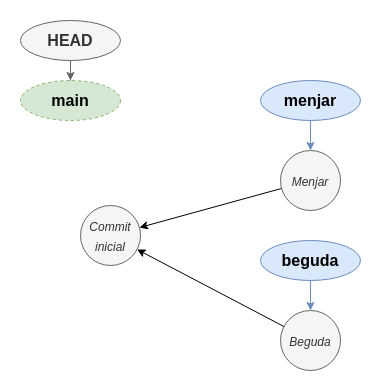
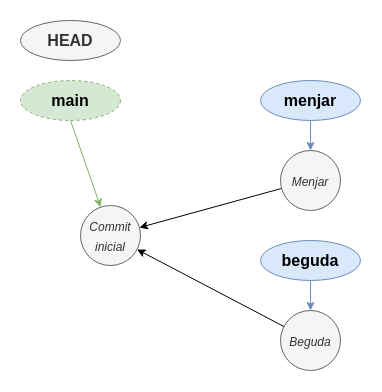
  <mxCell id="0" />
  <mxCell id="1" parent="0" />
  <mxCell id="2" value="&lt;i style=&quot;font-size: 16px;&quot;&gt;&lt;font style=&quot;font-size: 12px;&quot;&gt;Commit inicial&lt;/font&gt;&lt;/i&gt;" style="ellipse;whiteSpace=wrap;html=1;fillColor=#f5f5f5;fontColor=#333333;strokeColor=#666666;" vertex="1" parent="1"><mxGeometry x="80" y="205" width="60" height="60" as="geometry" /></mxCell>
  <mxCell id="3" style="rounded=0;orthogonalLoop=1;jettySize=auto;html=1;" edge="1" parent="1" source="4" target="2"><mxGeometry relative="1" as="geometry" /></mxCell>
  <mxCell id="4" value="&lt;i style=&quot;font-size: 16px;&quot;&gt;&lt;font style=&quot;font-size: 12px;&quot;&gt;Menjar&lt;/font&gt;&lt;/i&gt;" style="ellipse;whiteSpace=wrap;html=1;fillColor=#f5f5f5;fontColor=#333333;strokeColor=#666666;" vertex="1" parent="1"><mxGeometry x="280" y="150" width="60" height="60" as="geometry" /></mxCell>
  <mxCell id="5" style="rounded=0;orthogonalLoop=1;jettySize=auto;html=1;exitX=0.5;exitY=1;exitDx=0;exitDy=0;fillColor=#dae8fc;strokeColor=#6c8ebf;" edge="1" parent="1" source="6" target="4"><mxGeometry relative="1" as="geometry"><mxPoint x="269" y="170" as="targetPoint" /></mxGeometry></mxCell>
  <mxCell id="6" value="menjar" style="ellipse;whiteSpace=wrap;html=1;fillColor=#dae8fc;strokeColor=#6c8ebf;fontSize=16;fontStyle=1" vertex="1" parent="1"><mxGeometry x="260" y="80" width="100" height="40" as="geometry" /></mxCell>
  <mxCell id="7" value="&lt;i style=&quot;font-size: 16px;&quot;&gt;&lt;font style=&quot;font-size: 12px;&quot;&gt;Beguda&lt;/font&gt;&lt;/i&gt;" style="ellipse;whiteSpace=wrap;html=1;fillColor=#f5f5f5;fontColor=#333333;strokeColor=#666666;" vertex="1" parent="1"><mxGeometry x="280" y="310" width="60" height="60" as="geometry" /></mxCell>
  <mxCell id="8" style="rounded=0;orthogonalLoop=1;jettySize=auto;html=1;exitX=0.5;exitY=1;exitDx=0;exitDy=0;fillColor=#dae8fc;strokeColor=#6c8ebf;" edge="1" parent="1" source="9" target="7"><mxGeometry relative="1" as="geometry"><mxPoint x="229" y="315" as="targetPoint" /></mxGeometry></mxCell>
  <mxCell id="9" value="beguda" style="ellipse;whiteSpace=wrap;html=1;fillColor=#dae8fc;strokeColor=#6c8ebf;fontSize=16;fontStyle=1" vertex="1" parent="1"><mxGeometry x="260" y="240" width="100" height="40" as="geometry" /></mxCell>
  <mxCell id="10" style="rounded=0;orthogonalLoop=1;jettySize=auto;html=1;" edge="1" parent="1" source="7" target="2"><mxGeometry relative="1" as="geometry"><mxPoint x="315" y="128.5" as="sourcePoint" /><mxPoint x="167" y="271.5" as="targetPoint" /></mxGeometry></mxCell>
+ <mxCell id="11" style="rounded=0;orthogonalLoop=1;jettySize=auto;html=1;exitX=0.5;exitY=1;exitDx=0;exitDy=0;fillColor=#d5e8d4;strokeColor=#82b366;" edge="1" parent="1" source="12" target="2"><mxGeometry relative="1" as="geometry"><mxPoint x="545" y="150" as="targetPoint" /></mxGeometry></mxCell>
  <mxCell id="12" value="main" style="ellipse;whiteSpace=wrap;html=1;fillColor=#d5e8d4;strokeColor=#82b366;fontSize=16;fontStyle=1;dashed=1;" vertex="1" parent="1"><mxGeometry x="20" y="80" width="100" height="40" as="geometry" /></mxCell>
- <mxCell id="13" style="edgeStyle=orthogonalEdgeStyle;rounded=0;orthogonalLoop=1;jettySize=auto;html=1;exitX=0.5;exitY=1;exitDx=0;exitDy=0;fillColor=#f5f5f5;strokeColor=#666666;" edge="1" parent="1" source="14" target="12"><mxGeometry relative="1" as="geometry"><mxPoint x="246" y="75" as="targetPoint" /></mxGeometry></mxCell>
  <mxCell id="14" value="HEAD" style="ellipse;whiteSpace=wrap;html=1;fillColor=#f5f5f5;strokeColor=#666666;fontSize=16;fontStyle=1;fontColor=#333333;" vertex="1" parent="1"><mxGeometry x="20" y="20" width="100" height="40" as="geometry" /></mxCell>
